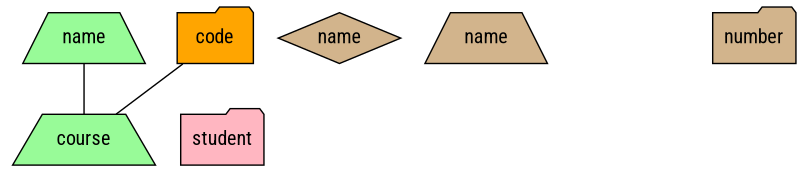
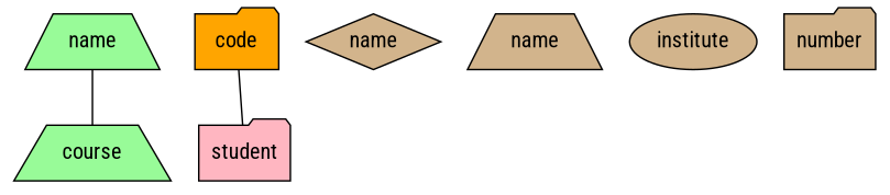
  graph {
    fontname="Roboto Condensed"
    fontsize=20
    node [fillcolor=tan fontname="Roboto Condensed" shape=trapezium style=filled]
    edge [fontname="Roboto Condensed"]
    n1 [fillcolor=palegreen label=name]
    n2 [label=name shape=diamond]
    n3 [label=name]
    course [fillcolor=palegreen]
+   institute [shape=ellipse]
    student [fillcolor=lightpink shape=folder]
    code [fillcolor=orange shape=folder]
    number [shape=folder]
    subgraph sub_1 {
      n1
      n2
      n3
    }
    n1 -- course
-   code -- course
+   code -- student
  }
